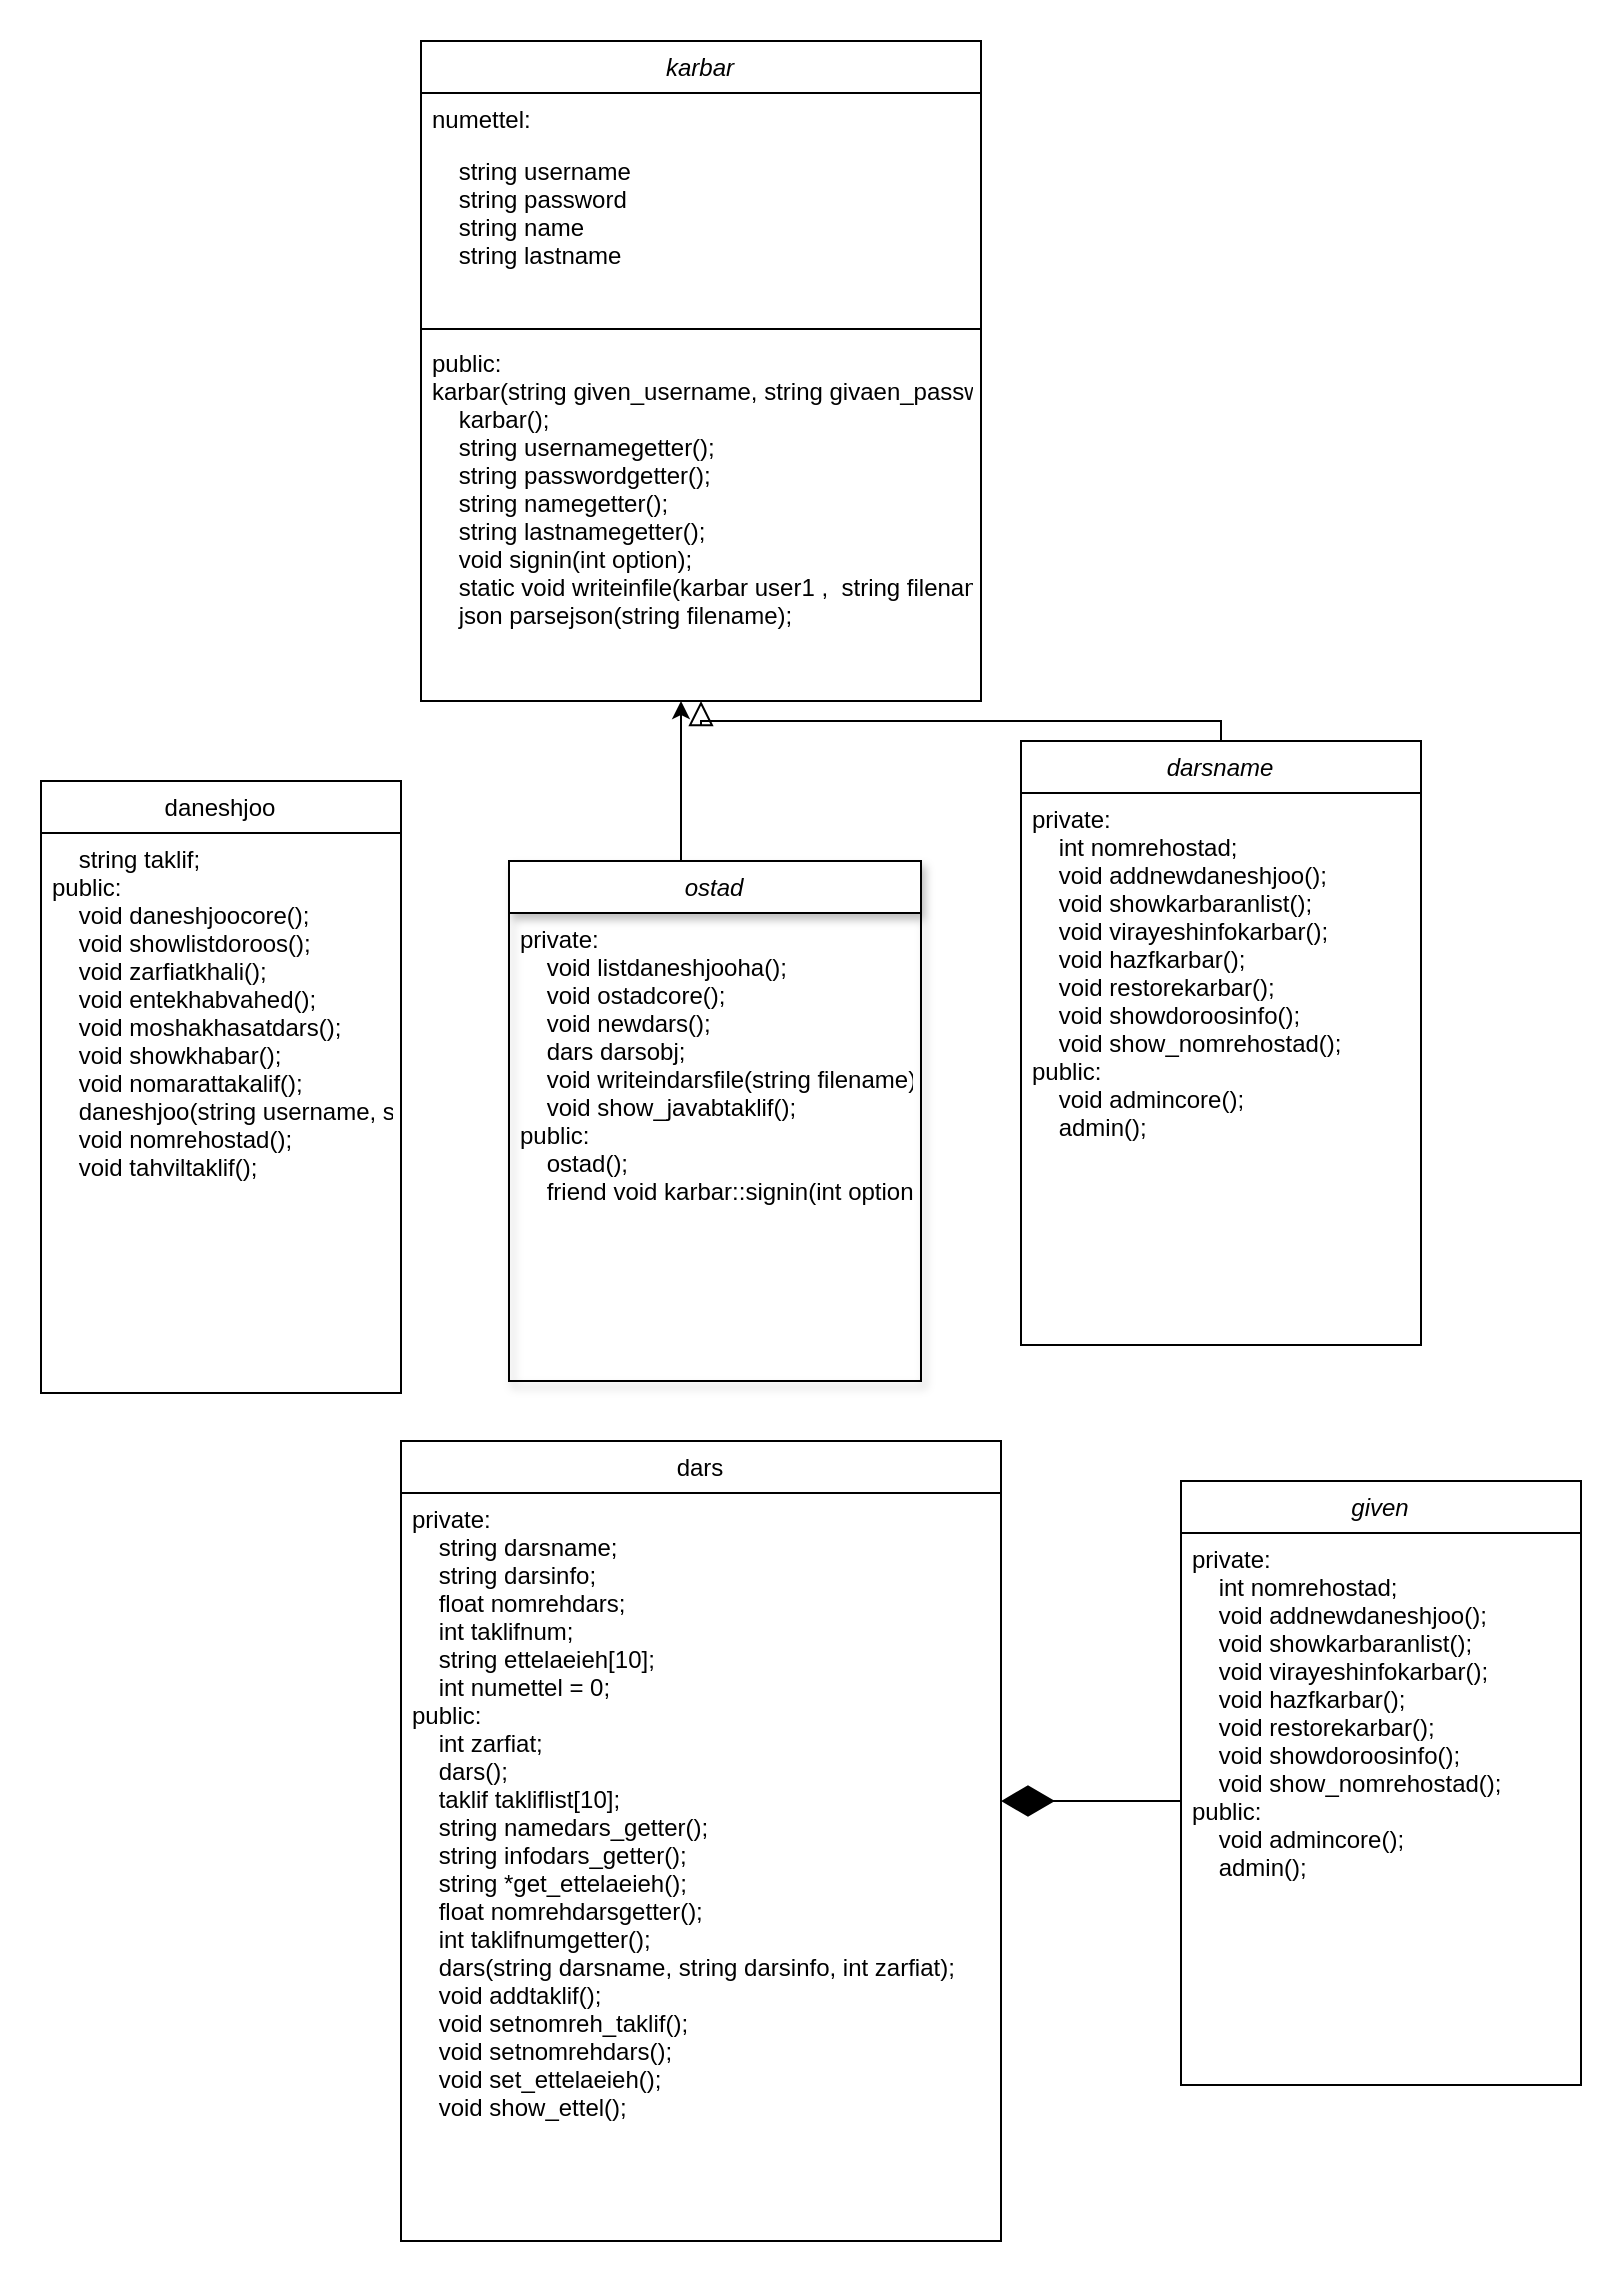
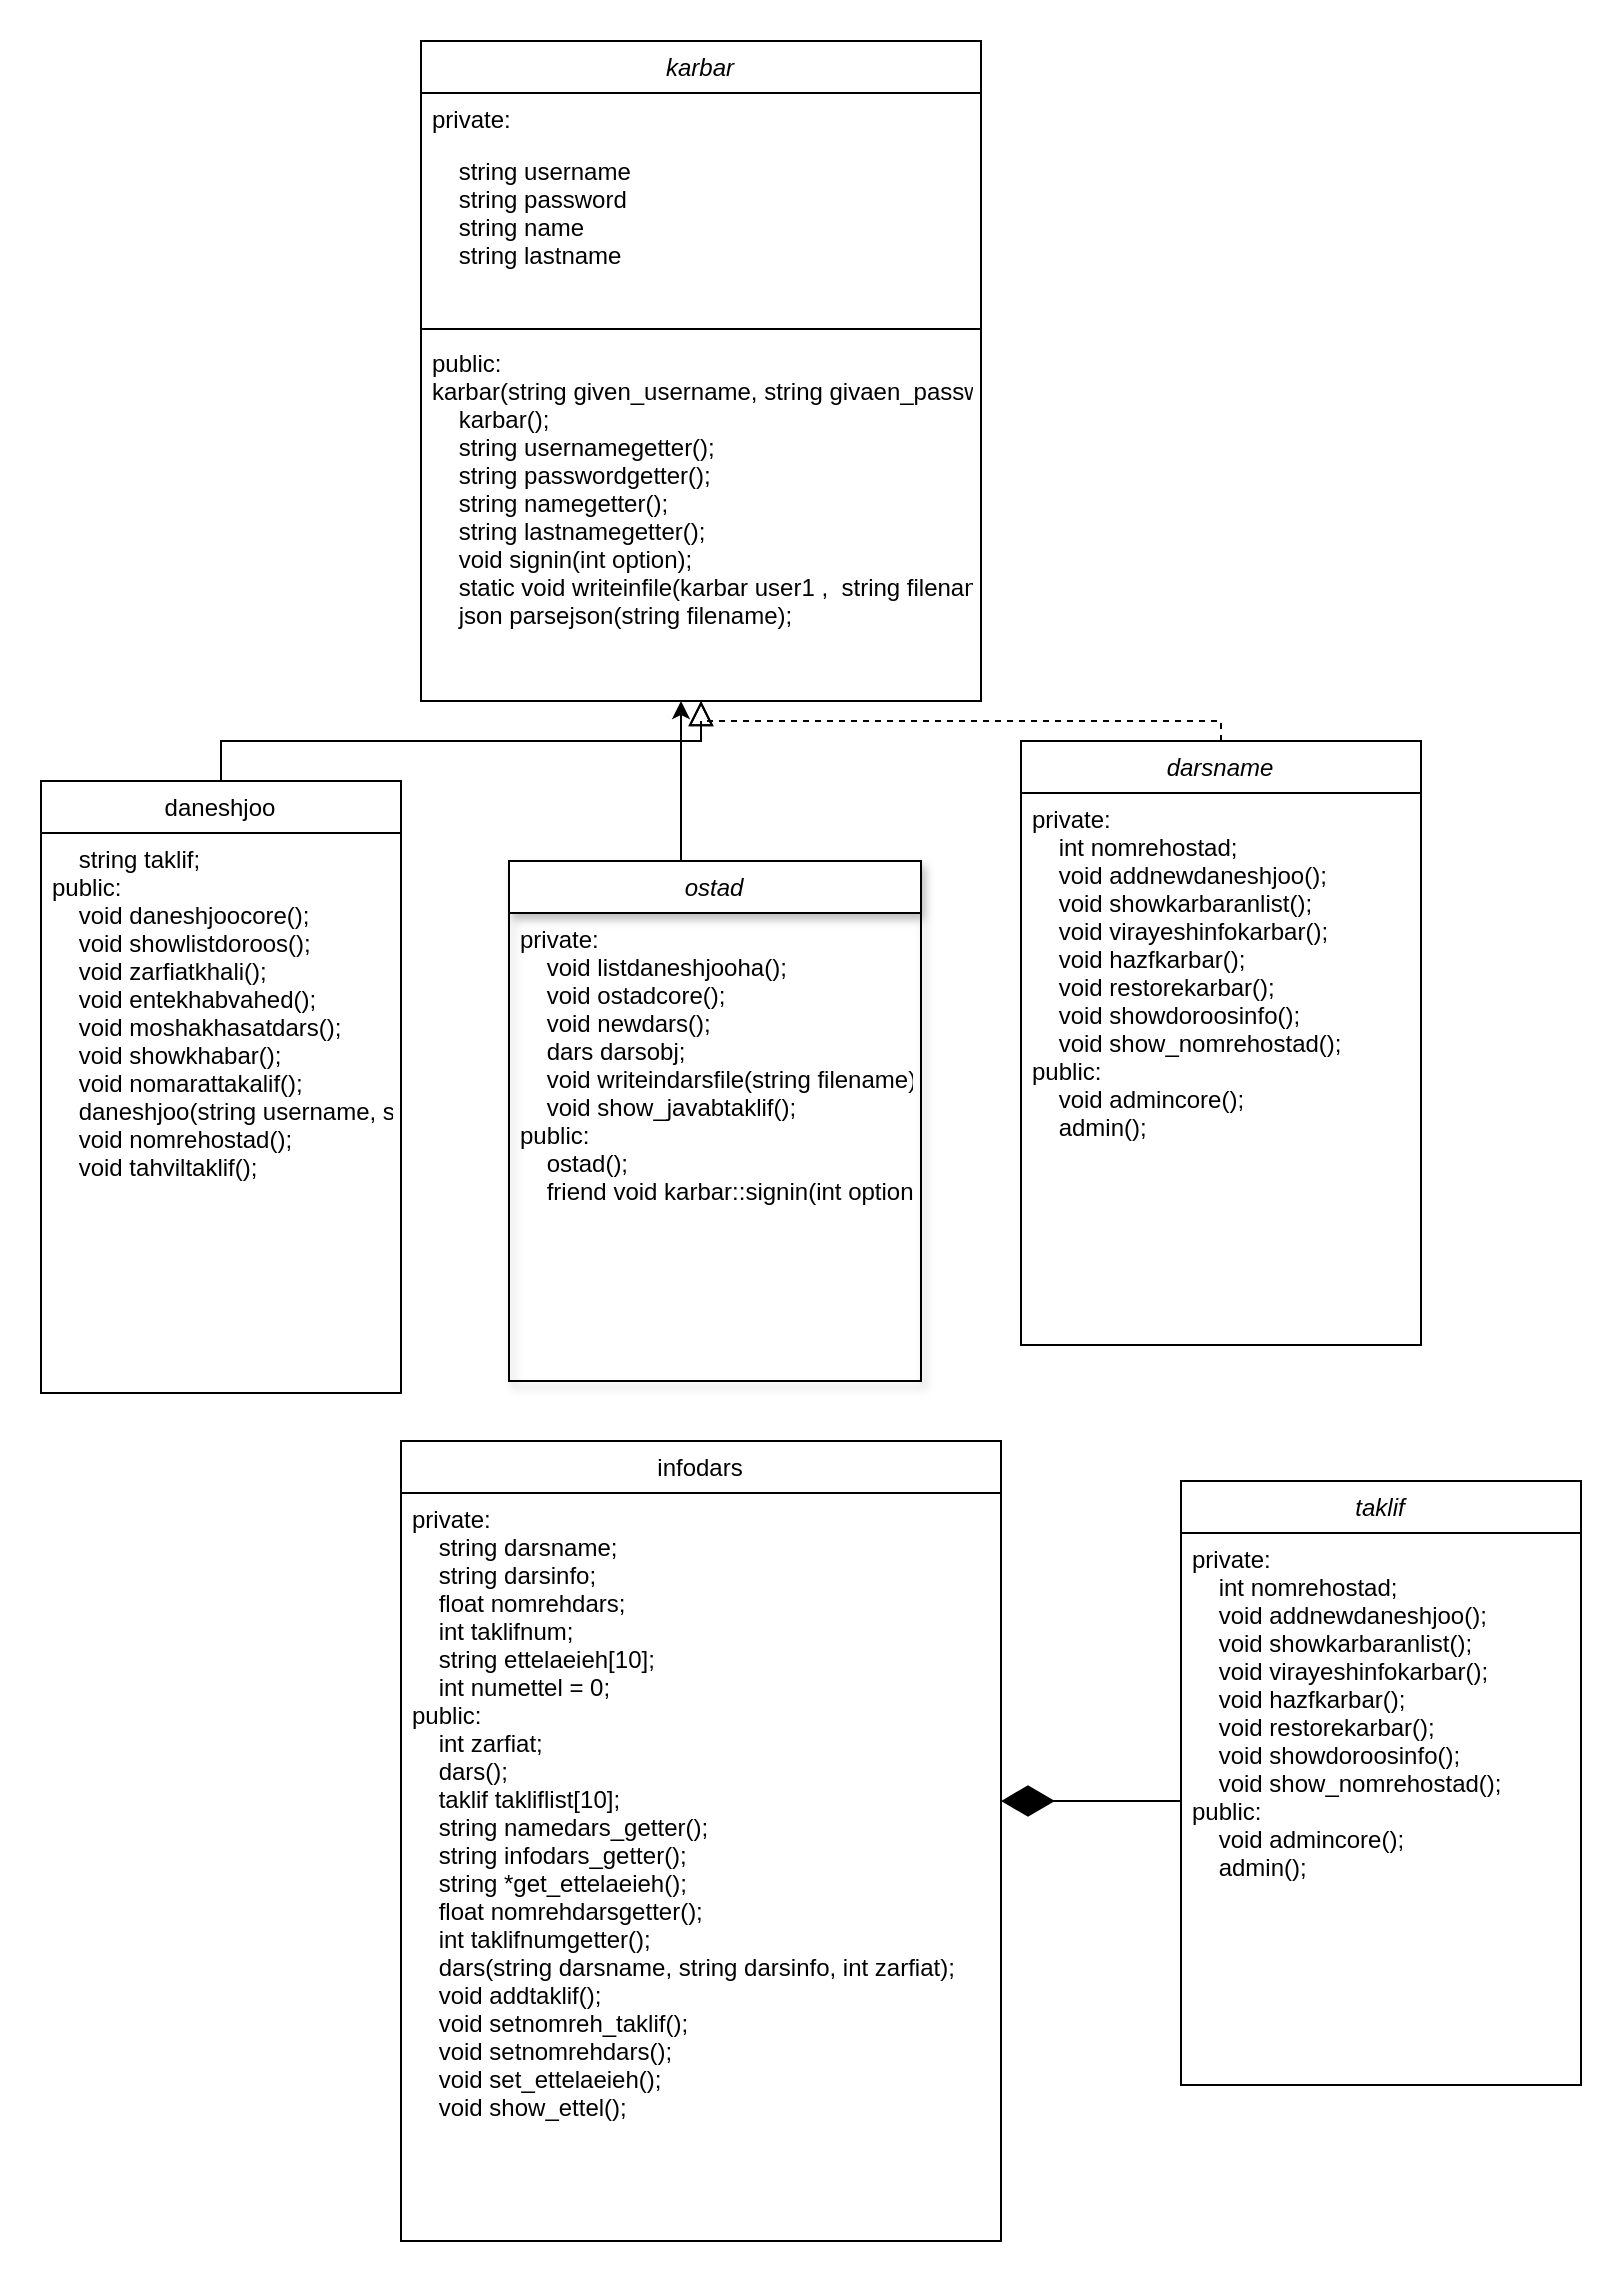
  <mxCell id="0" />
  <mxCell id="1" parent="0" />
  <mxCell id="2" value="karbar" style="swimlane;fontStyle=2;align=center;verticalAlign=top;childLayout=stackLayout;horizontal=1;startSize=26;horizontalStack=0;resizeParent=1;resizeLast=0;collapsible=1;marginBottom=0;rounded=0;shadow=0;strokeWidth=1;" parent="1" vertex="1"><mxGeometry x="210" y="20" width="280" height="330" as="geometry"><mxRectangle x="230" y="140" width="160" height="26" as="alternateBounds" /></mxGeometry></mxCell>
- <mxCell id="3" value="numettel:&#10;    " style="text;align=left;verticalAlign=top;spacingLeft=4;spacingRight=4;overflow=hidden;rotatable=0;points=[[0,0.5],[1,0.5]];portConstraint=eastwest;" parent="2" vertex="1"><mxGeometry y="26" width="280" height="26" as="geometry" /></mxCell>
+ <mxCell id="3" value="private:&#10;    " style="text;align=left;verticalAlign=top;spacingLeft=4;spacingRight=4;overflow=hidden;rotatable=0;points=[[0,0.5],[1,0.5]];portConstraint=eastwest;" parent="2" vertex="1"><mxGeometry y="26" width="280" height="26" as="geometry" /></mxCell>
  <mxCell id="4" value="    string username&#10;    string password&#10;    string name&#10;    string lastname&#10;" style="text;align=left;verticalAlign=top;spacingLeft=4;spacingRight=4;overflow=hidden;rotatable=0;points=[[0,0.5],[1,0.5]];portConstraint=eastwest;rounded=0;shadow=0;html=0;" parent="2" vertex="1"><mxGeometry y="52" width="280" height="88" as="geometry" /></mxCell>
  <mxCell id="5" value="" style="line;html=1;strokeWidth=1;align=left;verticalAlign=middle;spacingTop=-1;spacingLeft=3;spacingRight=3;rotatable=0;labelPosition=right;points=[];portConstraint=eastwest;" parent="2" vertex="1"><mxGeometry y="140" width="280" height="8" as="geometry" /></mxCell>
  <mxCell id="6" value="public:    &#10;karbar(string given_username, string givaen_password, string given_name, string given_lastname);&#10;    karbar();&#10;    string usernamegetter();&#10;    string passwordgetter();&#10;    string namegetter();&#10;    string lastnamegetter();&#10;    void signin(int option);&#10;    static void writeinfile(karbar user1 ,  string filename , int panel);&#10;    json parsejson(string filename);" style="text;align=left;verticalAlign=top;spacingLeft=4;spacingRight=4;overflow=hidden;rotatable=0;points=[[0,0.5],[1,0.5]];portConstraint=eastwest;" parent="2" vertex="1"><mxGeometry y="148" width="280" height="182" as="geometry" /></mxCell>
  <mxCell id="7" value="daneshjoo" style="swimlane;fontStyle=0;align=center;verticalAlign=top;childLayout=stackLayout;horizontal=1;startSize=26;horizontalStack=0;resizeParent=1;resizeLast=0;collapsible=1;marginBottom=0;rounded=0;shadow=0;strokeWidth=1;" parent="1" vertex="1"><mxGeometry x="20" y="390" width="180" height="306" as="geometry"><mxRectangle x="130" y="380" width="160" height="26" as="alternateBounds" /></mxGeometry></mxCell>
  <mxCell id="8" value="    string taklif;&#10;public:&#10;    void daneshjoocore();&#10;    void showlistdoroos();&#10;    void zarfiatkhali();&#10;    void entekhabvahed();&#10;    void moshakhasatdars();&#10;    void showkhabar();&#10;    void nomarattakalif();&#10;    daneshjoo(string username, string password, string name, string lastname);&#10;    void nomrehostad();&#10;    void tahviltaklif();" style="text;align=left;verticalAlign=top;spacingLeft=4;spacingRight=4;overflow=hidden;rotatable=0;points=[[0,0.5],[1,0.5]];portConstraint=eastwest;" parent="7" vertex="1"><mxGeometry y="26" width="180" height="280" as="geometry" /></mxCell>
- <mxCell id="10" value="" style="endArrow=block;endSize=10;endFill=0;shadow=0;strokeWidth=1;rounded=0;curved=0;edgeStyle=elbowEdgeStyle;elbow=vertical;exitX=0.5;exitY=0;exitDx=0;exitDy=0;" parent="1" source="14" target="2" edge="1"><mxGeometry width="160" relative="1" as="geometry"><mxPoint x="580" y="360" as="sourcePoint" /><mxPoint x="310" y="281" as="targetPoint" /></mxGeometry></mxCell>
+ <mxCell id="9" value="" style="endArrow=block;endSize=10;endFill=0;shadow=0;strokeWidth=1;rounded=0;curved=0;edgeStyle=elbowEdgeStyle;elbow=vertical;" parent="1" source="7" target="2" edge="1"><mxGeometry width="160" relative="1" as="geometry"><mxPoint x="200" y="213" as="sourcePoint" /><mxPoint x="200" y="213" as="targetPoint" /></mxGeometry></mxCell>
+ <mxCell id="10" value="" style="endArrow=block;endSize=10;endFill=0;shadow=0;strokeWidth=1;rounded=0;curved=0;edgeStyle=elbowEdgeStyle;elbow=vertical;exitX=0.5;exitY=0;exitDx=0;exitDy=0;dashed=1;" parent="1" source="14" target="2" edge="1"><mxGeometry width="160" relative="1" as="geometry"><mxPoint x="580" y="360" as="sourcePoint" /><mxPoint x="310" y="281" as="targetPoint" /></mxGeometry></mxCell>
  <mxCell id="11" value="" style="edgeStyle=orthogonalEdgeStyle;rounded=0;orthogonalLoop=1;jettySize=auto;html=1;" parent="1" source="12" target="6" edge="1"><mxGeometry relative="1" as="geometry"><Array as="points"><mxPoint x="340" y="410" /><mxPoint x="340" y="410" /></Array></mxGeometry></mxCell>
  <mxCell id="12" value="ostad" style="swimlane;fontStyle=2;align=center;verticalAlign=top;childLayout=stackLayout;horizontal=1;startSize=26;horizontalStack=0;resizeParent=1;resizeLast=0;collapsible=1;marginBottom=0;rounded=0;shadow=1;strokeWidth=1;" parent="1" vertex="1"><mxGeometry x="254" y="430" width="206" height="260" as="geometry"><mxRectangle x="230" y="140" width="160" height="26" as="alternateBounds" /></mxGeometry></mxCell>
  <mxCell id="13" value="private:&#10;    void listdaneshjooha();&#10;    void ostadcore();&#10;    void newdars();&#10;    dars darsobj;&#10;    void writeindarsfile(string filename);&#10;    void show_javabtaklif();&#10;public:&#10;    ostad();&#10;    friend void karbar::signin(int option);" style="text;align=left;verticalAlign=top;spacingLeft=4;spacingRight=4;overflow=hidden;rotatable=0;points=[[0,0.5],[1,0.5]];portConstraint=eastwest;rounded=0;shadow=1;html=0;" parent="12" vertex="1"><mxGeometry y="26" width="206" height="210" as="geometry" /></mxCell>
  <mxCell id="14" value="darsname" style="swimlane;fontStyle=2;align=center;verticalAlign=top;childLayout=stackLayout;horizontal=1;startSize=26;horizontalStack=0;resizeParent=1;resizeLast=0;collapsible=1;marginBottom=0;rounded=0;shadow=0;strokeWidth=1;" parent="1" vertex="1"><mxGeometry x="510" y="370" width="200" height="302" as="geometry"><mxRectangle x="230" y="140" width="160" height="26" as="alternateBounds" /></mxGeometry></mxCell>
  <mxCell id="15" value="private:&#10;    int nomrehostad;&#10;    void addnewdaneshjoo();&#10;    void showkarbaranlist();&#10;    void virayeshinfokarbar();&#10;    void hazfkarbar();&#10;    void restorekarbar();&#10;    void showdoroosinfo();&#10;    void show_nomrehostad();&#10;public:&#10;    void admincore();&#10;    admin();" style="text;align=left;verticalAlign=top;spacingLeft=4;spacingRight=4;overflow=hidden;rotatable=0;points=[[0,0.5],[1,0.5]];portConstraint=eastwest;rounded=0;shadow=0;html=0;" parent="14" vertex="1"><mxGeometry y="26" width="200" height="244" as="geometry" /></mxCell>
  <mxCell id="16" value="&#10;" style="text;align=left;verticalAlign=top;spacingLeft=4;spacingRight=4;overflow=hidden;rotatable=0;points=[[0,0.5],[1,0.5]];portConstraint=eastwest;" parent="14" vertex="1"><mxGeometry y="270" width="200" height="10" as="geometry" /></mxCell>
- <mxCell id="17" value="dars" style="swimlane;fontStyle=0;align=center;verticalAlign=top;childLayout=stackLayout;horizontal=1;startSize=26;horizontalStack=0;resizeParent=1;resizeLast=0;collapsible=1;marginBottom=0;rounded=0;shadow=0;strokeWidth=1;" vertex="1" parent="1"><mxGeometry x="200" y="720" width="300" height="400" as="geometry"><mxRectangle x="130" y="380" width="160" height="26" as="alternateBounds" /></mxGeometry></mxCell>
+ <mxCell id="17" value="infodars" style="swimlane;fontStyle=0;align=center;verticalAlign=top;childLayout=stackLayout;horizontal=1;startSize=26;horizontalStack=0;resizeParent=1;resizeLast=0;collapsible=1;marginBottom=0;rounded=0;shadow=0;strokeWidth=1;" vertex="1" parent="1"><mxGeometry x="200" y="720" width="300" height="400" as="geometry"><mxRectangle x="130" y="380" width="160" height="26" as="alternateBounds" /></mxGeometry></mxCell>
  <mxCell id="18" value="private:&#10;    string darsname;&#10;    string darsinfo;&#10;    float nomrehdars;&#10;    int taklifnum;&#10;    string ettelaeieh[10];&#10;    int numettel = 0;&#10;public:&#10;    int zarfiat;&#10;    dars();&#10;    taklif takliflist[10];&#10;    string namedars_getter();&#10;    string infodars_getter();&#10;    string *get_ettelaeieh();&#10;    float nomrehdarsgetter();&#10;    int taklifnumgetter();&#10;    dars(string darsname, string darsinfo, int zarfiat);&#10;    void addtaklif();&#10;    void setnomreh_taklif();&#10;    void setnomrehdars();&#10;    void set_ettelaeieh();&#10;    void show_ettel();" style="text;align=left;verticalAlign=top;spacingLeft=4;spacingRight=4;overflow=hidden;rotatable=0;points=[[0,0.5],[1,0.5]];portConstraint=eastwest;" vertex="1" parent="17"><mxGeometry y="26" width="300" height="374" as="geometry" /></mxCell>
- <mxCell id="19" value="given" style="swimlane;fontStyle=2;align=center;verticalAlign=top;childLayout=stackLayout;horizontal=1;startSize=26;horizontalStack=0;resizeParent=1;resizeLast=0;collapsible=1;marginBottom=0;rounded=0;shadow=0;strokeWidth=1;" vertex="1" parent="1"><mxGeometry x="590" y="740" width="200" height="302" as="geometry"><mxRectangle x="230" y="140" width="160" height="26" as="alternateBounds" /></mxGeometry></mxCell>
+ <mxCell id="19" value="taklif" style="swimlane;fontStyle=2;align=center;verticalAlign=top;childLayout=stackLayout;horizontal=1;startSize=26;horizontalStack=0;resizeParent=1;resizeLast=0;collapsible=1;marginBottom=0;rounded=0;shadow=0;strokeWidth=1;" vertex="1" parent="1"><mxGeometry x="590" y="740" width="200" height="302" as="geometry"><mxRectangle x="230" y="140" width="160" height="26" as="alternateBounds" /></mxGeometry></mxCell>
  <mxCell id="20" value="private:&#10;    int nomrehostad;&#10;    void addnewdaneshjoo();&#10;    void showkarbaranlist();&#10;    void virayeshinfokarbar();&#10;    void hazfkarbar();&#10;    void restorekarbar();&#10;    void showdoroosinfo();&#10;    void show_nomrehostad();&#10;public:&#10;    void admincore();&#10;    admin();" style="text;align=left;verticalAlign=top;spacingLeft=4;spacingRight=4;overflow=hidden;rotatable=0;points=[[0,0.5],[1,0.5]];portConstraint=eastwest;rounded=0;shadow=0;html=0;" vertex="1" parent="19"><mxGeometry y="26" width="200" height="244" as="geometry" /></mxCell>
  <mxCell id="21" value="&#10;" style="text;align=left;verticalAlign=top;spacingLeft=4;spacingRight=4;overflow=hidden;rotatable=0;points=[[0,0.5],[1,0.5]];portConstraint=eastwest;" vertex="1" parent="19"><mxGeometry y="270" width="200" height="10" as="geometry" /></mxCell>
  <mxCell id="22" value="" style="endArrow=diamondThin;endFill=1;endSize=24;html=1;rounded=0;" edge="1" parent="1"><mxGeometry width="160" relative="1" as="geometry"><mxPoint x="510" y="900" as="sourcePoint" /><mxPoint x="500" y="900" as="targetPoint" /><Array as="points"><mxPoint x="590" y="900" /></Array></mxGeometry></mxCell>
